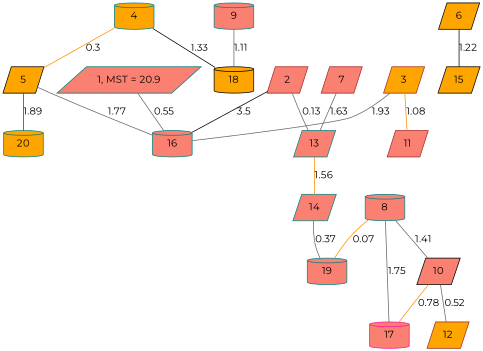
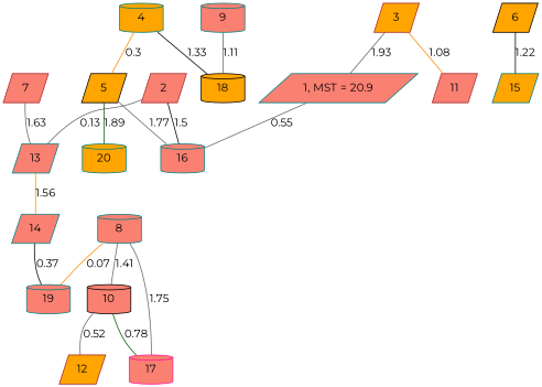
  graph {
    fontname=Montserrat
    node [color=teal fillcolor=salmon fontname=Montserrat shape=parallelogram style=filled]
    edge [color=gray40 fontname=Montserrat]
    2 [color=brown]
    16 [shape=cylinder]
    13
    14
    4 [fillcolor=orange shape=cylinder]
    5 [color=black fillcolor=orange]
    18 [color=black fillcolor=orange shape=cylinder]
    20 [fillcolor=orange shape=cylinder]
    7 [color=brown]
    19 [shape=cylinder]
    n11 [label="1, MST = 20.9"]
-   10 [color=black]
+   10 [color=black shape=cylinder]
    17 [color=deeppink shape=cylinder]
    12 [color=brown fillcolor=orange]
    3 [color=brown fillcolor=orange]
    11 [color=brown]
    6 [color=black fillcolor=orange]
-   15 [color=black fillcolor=orange]
+   15 [fillcolor=orange]
    8 [shape=cylinder]
    9 [shape=cylinder]
-   2 -- 16 [color=black label=3.5]
+   2 -- 16 [color=black label=1.5]
    2 -- 13 [label=0.13]
    13 -- 14 [color=darkorange label=1.56]
-   14 -- 19 [label=0.37]
+   14 -- 19 [color=black label=0.37]
    4 -- 5 [color=darkorange label=0.3]
    4 -- 18 [color=black label=1.33]
    5 -- 16 [label=1.77]
    5 -- 20 [color=darkgreen label=1.89]
    7 -- 13 [label=1.63]
    n11 -- 16 [label=0.55]
-   10 -- 17 [color=darkorange label=0.78]
+   10 -- 17 [color=darkgreen label=0.78]
    10 -- 12 [label=0.52]
-   3 -- 16 [label=1.93]
+   3 -- n11 [label=1.93]
    3 -- 11 [color=darkorange label=1.08]
    6 -- 15 [color=black label=1.22]
    8 -- 19 [color=darkorange label=0.07]
    8 -- 10 [label=1.41]
    8 -- 17 [label=1.75]
    9 -- 18 [label=1.11]
  }
